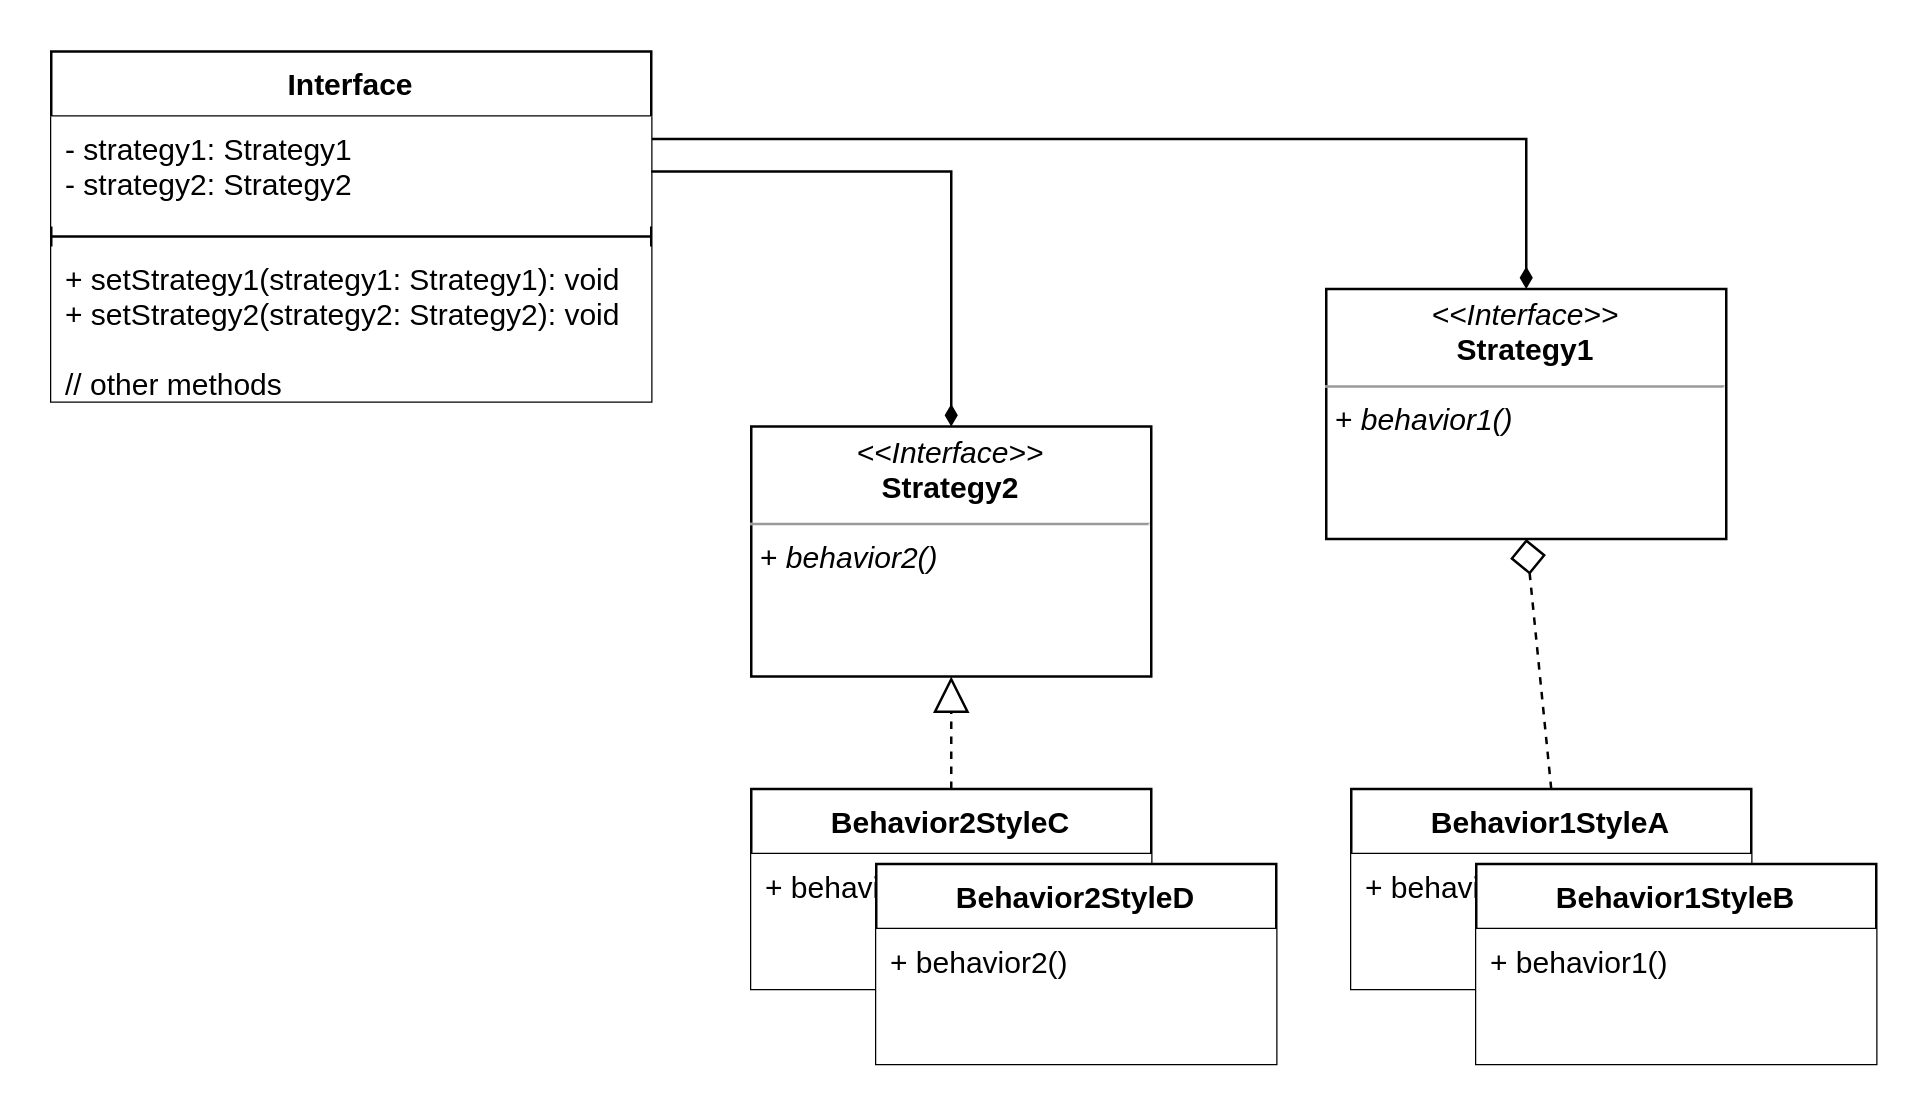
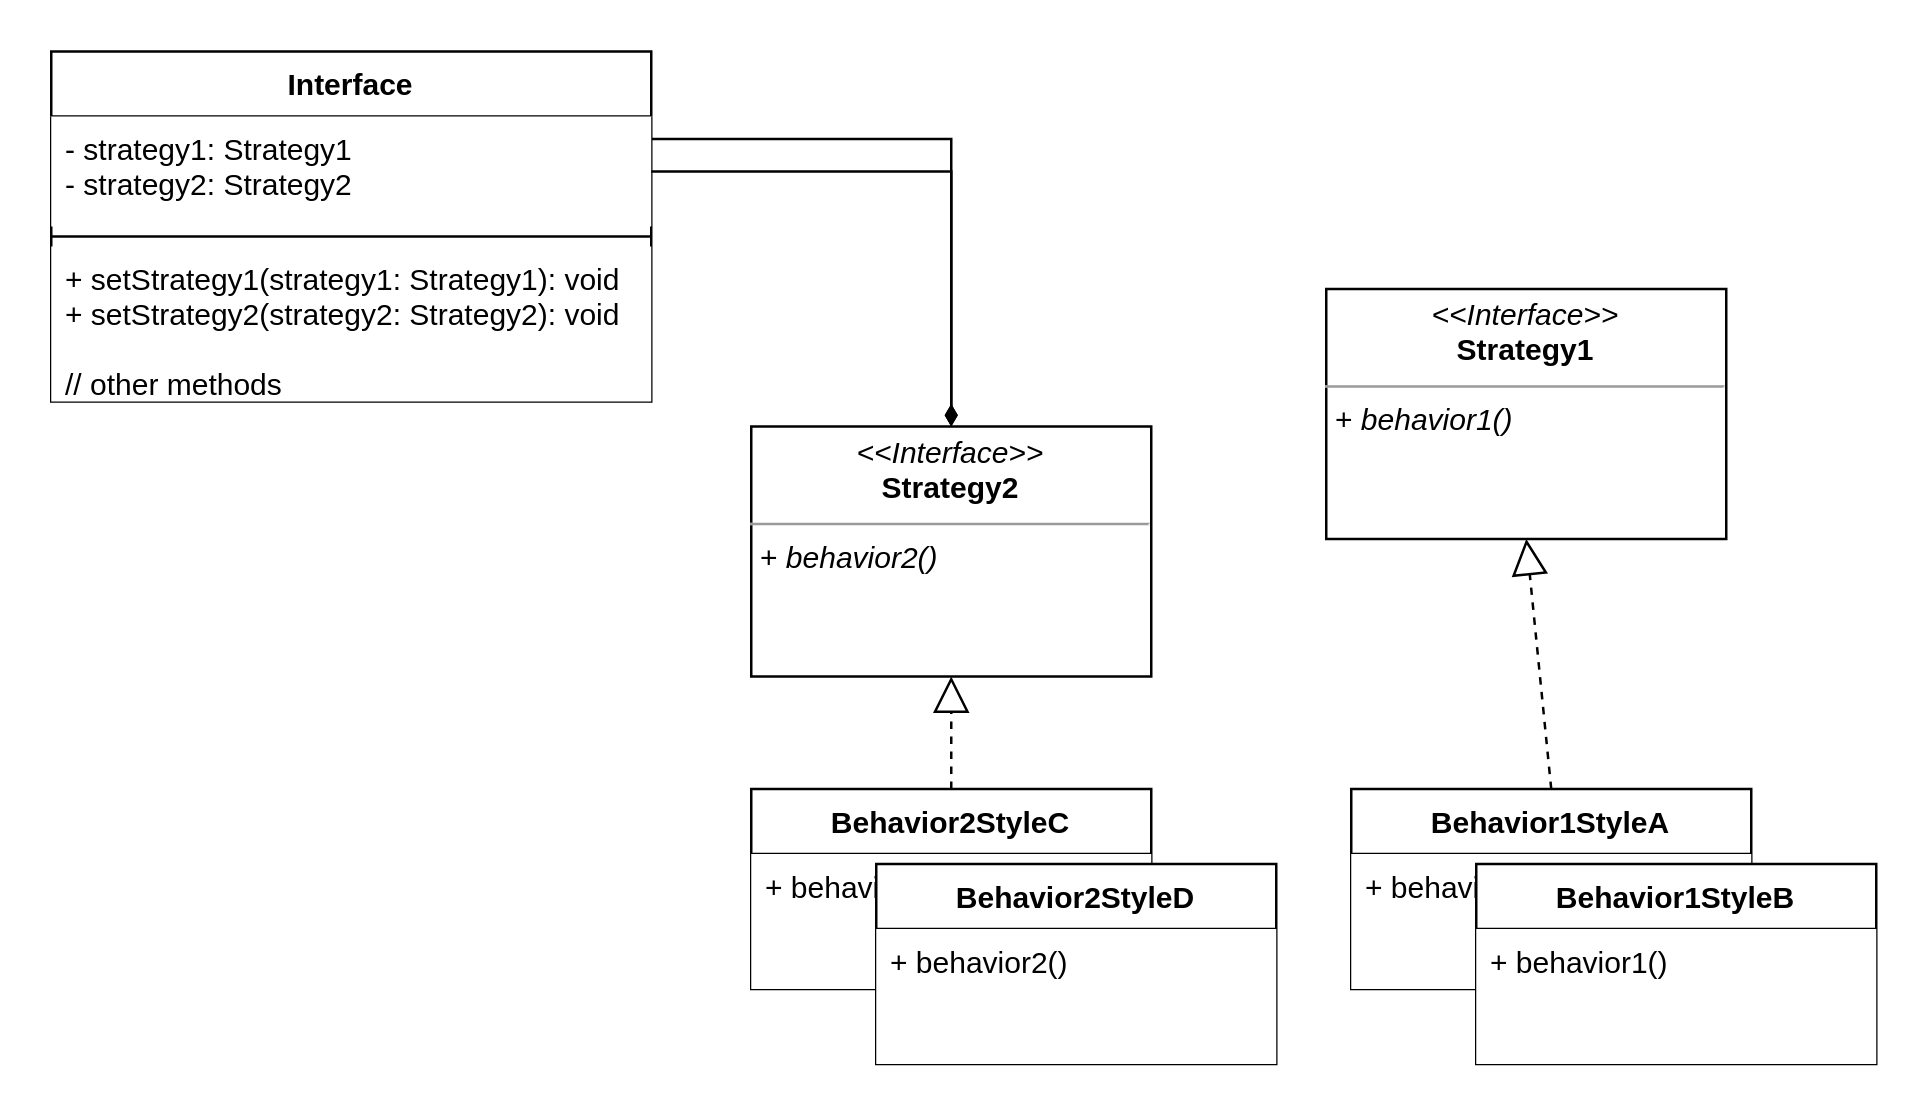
  <mxCell id="0" />
  <mxCell id="1" parent="0" />
  <mxCell id="2" value="Behavior1StyleA" style="swimlane;fontStyle=1;align=center;verticalAlign=top;childLayout=stackLayout;horizontal=1;startSize=26;horizontalStack=0;resizeParent=1;resizeParentMax=0;resizeLast=0;collapsible=1;marginBottom=0;" parent="1" vertex="1"><mxGeometry x="540" y="315" width="160" height="80" as="geometry" /></mxCell>
  <mxCell id="3" value="+ behavior1()" style="text;strokeColor=none;fillColor=#ffffff;align=left;verticalAlign=top;spacingLeft=4;spacingRight=4;overflow=hidden;rotatable=0;points=[[0,0.5],[1,0.5]];portConstraint=eastwest;" parent="2" vertex="1"><mxGeometry y="26" width="160" height="54" as="geometry" /></mxCell>
  <mxCell id="4" value="&lt;p style=&quot;margin: 0px ; margin-top: 4px ; text-align: center&quot;&gt;&lt;i&gt;&amp;lt;&amp;lt;Interface&amp;gt;&amp;gt;&lt;/i&gt;&lt;br&gt;&lt;b&gt;Strategy1&lt;/b&gt;&lt;/p&gt;&lt;hr size=&quot;1&quot;&gt;&lt;p style=&quot;margin: 0px ; margin-left: 4px&quot;&gt;+ &lt;i&gt;behavior1()&lt;/i&gt;&lt;br&gt;&lt;/p&gt;" style="verticalAlign=top;align=left;overflow=fill;fontSize=12;fontFamily=Helvetica;html=1;" parent="1" vertex="1"><mxGeometry x="530" y="115" width="160" height="100" as="geometry" /></mxCell>
- <mxCell id="5" value="" style="endArrow=diamond;dashed=1;endFill=0;endSize=12;html=1;exitX=0.5;exitY=0;exitDx=0;exitDy=0;entryX=0.5;entryY=1;entryDx=0;entryDy=0;" parent="1" source="2" target="4" edge="1"><mxGeometry width="160" relative="1" as="geometry"><mxPoint x="300" y="358" as="sourcePoint" /><mxPoint x="500" y="245" as="targetPoint" /></mxGeometry></mxCell>
- <mxCell id="6" style="edgeStyle=orthogonalEdgeStyle;rounded=0;orthogonalLoop=1;jettySize=auto;html=1;exitX=1;exitY=0.25;exitDx=0;exitDy=0;entryX=0.5;entryY=0;entryDx=0;entryDy=0;endArrow=diamondThin;endFill=1;" edge="1" parent="1" source="7" target="4"><mxGeometry relative="1" as="geometry" /></mxCell>
+ <mxCell id="5" value="" style="endArrow=block;dashed=1;endFill=0;endSize=12;html=1;exitX=0.5;exitY=0;exitDx=0;exitDy=0;entryX=0.5;entryY=1;entryDx=0;entryDy=0;" parent="1" source="2" target="4" edge="1"><mxGeometry width="160" relative="1" as="geometry"><mxPoint x="300" y="358" as="sourcePoint" /><mxPoint x="500" y="245" as="targetPoint" /></mxGeometry></mxCell>
+ <mxCell id="6" style="edgeStyle=orthogonalEdgeStyle;rounded=0;orthogonalLoop=1;jettySize=auto;html=1;exitX=1;exitY=0.25;exitDx=0;exitDy=0;endArrow=diamondThin;endFill=1;" edge="1" parent="1" source="7" target="15"><mxGeometry relative="1" as="geometry" /></mxCell>
  <mxCell id="7" value="Interface" style="swimlane;fontStyle=1;align=center;verticalAlign=top;childLayout=stackLayout;horizontal=1;startSize=26;horizontalStack=0;resizeParent=1;resizeParentMax=0;resizeLast=0;collapsible=1;marginBottom=0;" vertex="1" parent="1"><mxGeometry x="20" y="20" width="240" height="140" as="geometry" /></mxCell>
  <mxCell id="8" value="- strategy1: Strategy1&#10;- strategy2: Strategy2&#10;" style="text;strokeColor=none;fillColor=#ffffff;align=left;verticalAlign=top;spacingLeft=4;spacingRight=4;overflow=hidden;rotatable=0;points=[[0,0.5],[1,0.5]];portConstraint=eastwest;" vertex="1" parent="7"><mxGeometry y="26" width="240" height="44" as="geometry" /></mxCell>
  <mxCell id="9" value="" style="line;strokeWidth=1;fillColor=none;align=left;verticalAlign=middle;spacingTop=-1;spacingLeft=3;spacingRight=3;rotatable=0;labelPosition=right;points=[];portConstraint=eastwest;" vertex="1" parent="7"><mxGeometry y="70" width="240" height="8" as="geometry" /></mxCell>
  <mxCell id="10" value="+ setStrategy1(strategy1: Strategy1): void&#10;+ setStrategy2(strategy2: Strategy2): void&#10;&#10;// other methods" style="text;strokeColor=none;fillColor=#ffffff;align=left;verticalAlign=top;spacingLeft=4;spacingRight=4;overflow=hidden;rotatable=0;points=[[0,0.5],[1,0.5]];portConstraint=eastwest;" vertex="1" parent="7"><mxGeometry y="78" width="240" height="62" as="geometry" /></mxCell>
  <mxCell id="11" value="Behavior1StyleB" style="swimlane;fontStyle=1;align=center;verticalAlign=top;childLayout=stackLayout;horizontal=1;startSize=26;horizontalStack=0;resizeParent=1;resizeParentMax=0;resizeLast=0;collapsible=1;marginBottom=0;" vertex="1" parent="1"><mxGeometry x="590" y="345" width="160" height="80" as="geometry" /></mxCell>
  <mxCell id="12" value="+ behavior1()" style="text;strokeColor=none;fillColor=#ffffff;align=left;verticalAlign=top;spacingLeft=4;spacingRight=4;overflow=hidden;rotatable=0;points=[[0,0.5],[1,0.5]];portConstraint=eastwest;" vertex="1" parent="11"><mxGeometry y="26" width="160" height="54" as="geometry" /></mxCell>
  <mxCell id="13" value="Behavior2StyleC" style="swimlane;fontStyle=1;align=center;verticalAlign=top;childLayout=stackLayout;horizontal=1;startSize=26;horizontalStack=0;resizeParent=1;resizeParentMax=0;resizeLast=0;collapsible=1;marginBottom=0;" vertex="1" parent="1"><mxGeometry x="300" y="315" width="160" height="80" as="geometry" /></mxCell>
  <mxCell id="14" value="+ behavior2()" style="text;strokeColor=none;fillColor=#ffffff;align=left;verticalAlign=top;spacingLeft=4;spacingRight=4;overflow=hidden;rotatable=0;points=[[0,0.5],[1,0.5]];portConstraint=eastwest;" vertex="1" parent="13"><mxGeometry y="26" width="160" height="54" as="geometry" /></mxCell>
  <mxCell id="15" value="&lt;p style=&quot;margin: 0px ; margin-top: 4px ; text-align: center&quot;&gt;&lt;i&gt;&amp;lt;&amp;lt;Interface&amp;gt;&amp;gt;&lt;/i&gt;&lt;br&gt;&lt;b&gt;Strategy2&lt;/b&gt;&lt;/p&gt;&lt;hr size=&quot;1&quot;&gt;&lt;p style=&quot;margin: 0px ; margin-left: 4px&quot;&gt;+ &lt;i&gt;behavior2()&lt;/i&gt;&lt;br&gt;&lt;/p&gt;" style="verticalAlign=top;align=left;overflow=fill;fontSize=12;fontFamily=Helvetica;html=1;" vertex="1" parent="1"><mxGeometry x="300" y="170" width="160" height="100" as="geometry" /></mxCell>
  <mxCell id="16" value="" style="endArrow=block;dashed=1;endFill=0;endSize=12;html=1;exitX=0.5;exitY=0;exitDx=0;exitDy=0;entryX=0.5;entryY=1;entryDx=0;entryDy=0;" edge="1" parent="1" source="13" target="15"><mxGeometry width="160" relative="1" as="geometry"><mxPoint x="60" y="358" as="sourcePoint" /><mxPoint x="260" y="245" as="targetPoint" /></mxGeometry></mxCell>
  <mxCell id="17" value="Behavior2StyleD" style="swimlane;fontStyle=1;align=center;verticalAlign=top;childLayout=stackLayout;horizontal=1;startSize=26;horizontalStack=0;resizeParent=1;resizeParentMax=0;resizeLast=0;collapsible=1;marginBottom=0;" vertex="1" parent="1"><mxGeometry x="350" y="345" width="160" height="80" as="geometry" /></mxCell>
  <mxCell id="18" value="+ behavior2()" style="text;strokeColor=none;fillColor=#ffffff;align=left;verticalAlign=top;spacingLeft=4;spacingRight=4;overflow=hidden;rotatable=0;points=[[0,0.5],[1,0.5]];portConstraint=eastwest;" vertex="1" parent="17"><mxGeometry y="26" width="160" height="54" as="geometry" /></mxCell>
  <mxCell id="19" style="edgeStyle=orthogonalEdgeStyle;rounded=0;orthogonalLoop=1;jettySize=auto;html=1;exitX=1;exitY=0.5;exitDx=0;exitDy=0;entryX=0.5;entryY=0;entryDx=0;entryDy=0;endArrow=diamondThin;endFill=1;" edge="1" parent="1" source="8" target="15"><mxGeometry relative="1" as="geometry" /></mxCell>
